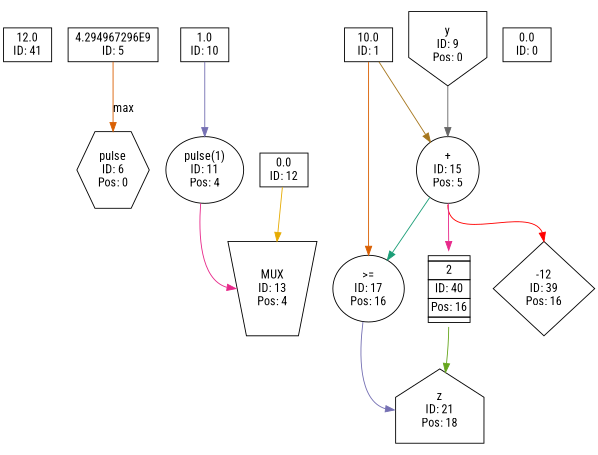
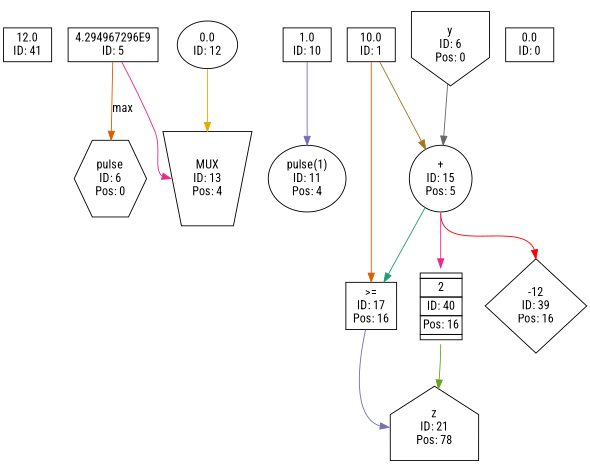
  digraph {
    fontname="Roboto Condensed"
    node [fontname="Roboto Condensed" shape=box]
    edge [color="/dark28/2" fontname="Roboto Condensed" photon_data="EDGE,SrcNode:15,SrcNodePort:result"]
    n1 [label="12.0\nID: 41"]
    n2 [label="pulse\nID: 6\nPos: 0" shape=hexagon]
    n3 [label="4.294967296E9\nID: 5"]
    n4 [label="1.0\nID: 10"]
    n5 [label="pulse(1)\nID: 11\nPos: 4" shape=""]
    n6 [height=0.5 label="MUX\nID: 13\nPos: 4" shape=invtrapezium]
    n7 [label="-12\nID: 39\nPos: 16" shape=diamond]
-   n8 [label="0.0\nID: 12"]
+   n8 [label="0.0\nID: 12" shape=ellipse]
    n9 [label="+\nID: 15\nPos: 5" shape=""]
-   n10 [label=">=\nID: 17\nPos: 16" shape=""]
+   n10 [label=">=\nID: 17\nPos: 16"]
    n11 [label=<<TABLE BORDER="0" CELLSPACING="0" CELLBORDER="1"> <TR><TD></TD></TR><TR><TD>2</TD></TR><TR><TD>ID: 40</TD></TR> <TR><TD>Pos: 16</TD></TR> <TR><TD></TD></TR> </TABLE>> shape=plaintext]
-   n12 [label="y\nID: 9\nPos: 0" shape=invhouse]
-   n13 [label="z\nID: 21\nPos: 18" shape=house]
+   n12 [label="y\nID: 6\nPos: 0" shape=invhouse]
+   n13 [label="z\nID: 21\nPos: 78" shape=house]
    n14 [label="10.0\nID: 1"]
    n15 [label="0.0\nID: 0"]
    n3 -> n2 [label=max photon_data="EDGE,SrcNode:5,SrcNodePort:value"]
    n4 -> n5 [color="/dark28/3" photon_data="EDGE,SrcNode:10,SrcNodePort:value"]
-   n5 -> n6 [color="/dark28/4" headport=w photon_data="EDGE,SrcNode:11,SrcNodePort:output"]
+   n3 -> n6 [color="/dark28/4" headport=w photon_data="EDGE,SrcNode:11,SrcNodePort:output"]
    n8 -> n6 [color="/dark28/6" photon_data="EDGE,SrcNode:12,SrcNodePort:value"]
    n9 -> n7 [color=red headport=n tailport=s]
    n9 -> n10 [color="/dark28/1"]
    n9 -> n11 [color="/dark28/4" headport=n]
    n10 -> n13 [color="/dark28/3" headport=w photon_data=""]
    n11 -> n13 [color="/dark28/5" photon_data="EDGE,SrcNode:40,SrcNodePort:output" tailport=s]
    n12 -> n9 [color="/dark28/8" photon_data="EDGE,SrcNode:9,SrcNodePort:data"]
    n14 -> n9 [color="/dark28/7" photon_data="EDGE,SrcNode:13,SrcNodePort:result"]
    n14 -> n10 [photon_data="EDGE,SrcNode:1,SrcNodePort:value"]
  }
